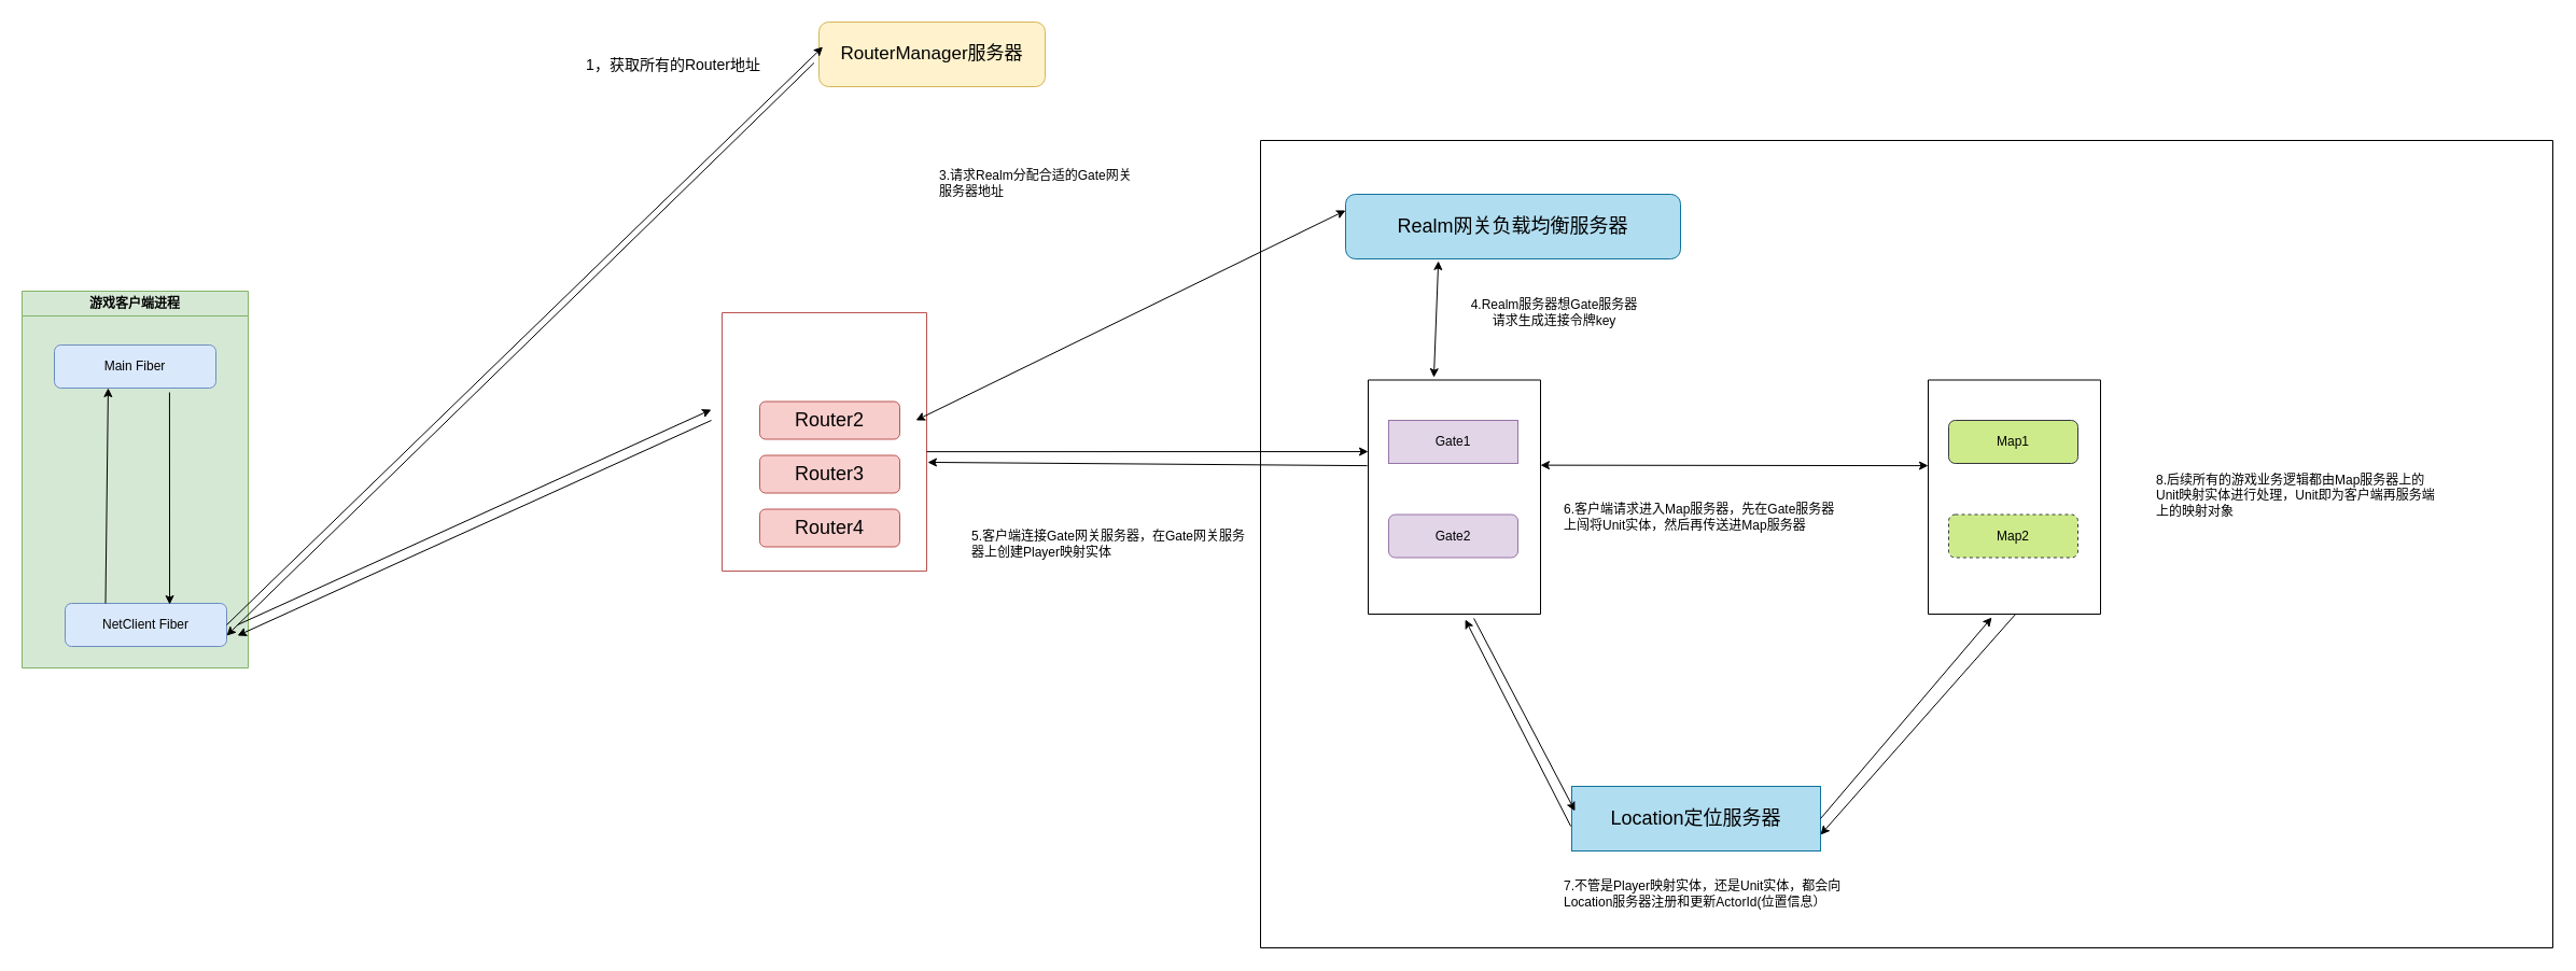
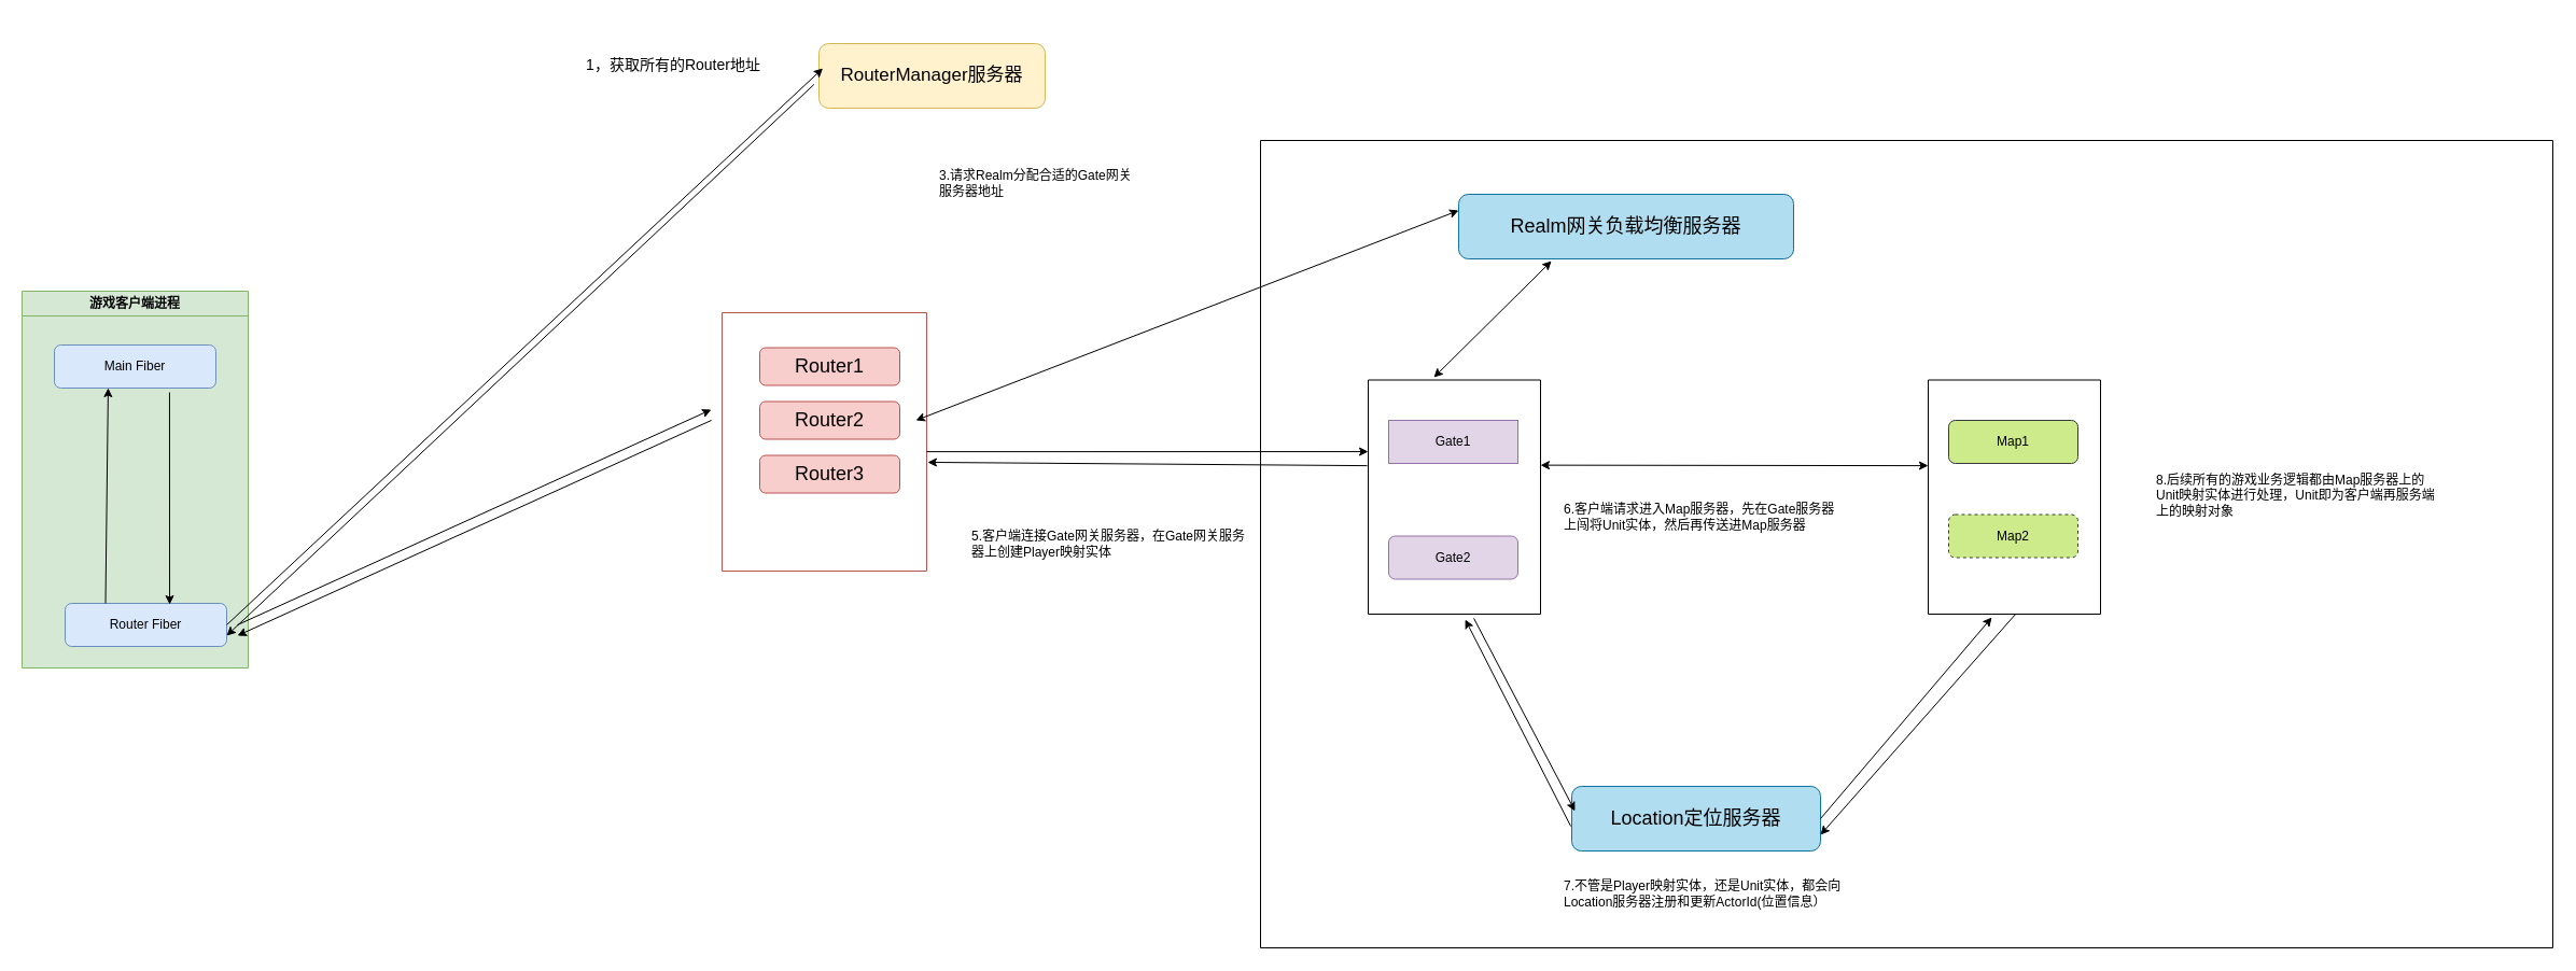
  <mxCell id="0" />
  <mxCell id="1" parent="0" />
  <mxCell id="2" value="游戏客户端进程" style="swimlane;whiteSpace=wrap;html=1;fillColor=#d5e8d4;strokeColor=#82b366;swimlaneFillColor=#D5E8D4;" vertex="1" parent="1"><mxGeometry x="20" y="270" width="210" height="350" as="geometry" /></mxCell>
  <mxCell id="3" value="Main Fiber" style="rounded=1;whiteSpace=wrap;html=1;fillColor=#dae8fc;strokeColor=#6c8ebf;" vertex="1" parent="2"><mxGeometry x="30" y="50" width="150" height="40" as="geometry" /></mxCell>
- <mxCell id="4" value="NetClient Fiber" style="rounded=1;whiteSpace=wrap;html=1;fillColor=#dae8fc;strokeColor=#6c8ebf;" vertex="1" parent="2"><mxGeometry x="40" y="290" width="150" height="40" as="geometry" /></mxCell>
+ <mxCell id="4" value="Router Fiber" style="rounded=1;whiteSpace=wrap;html=1;fillColor=#dae8fc;strokeColor=#6c8ebf;" vertex="1" parent="2"><mxGeometry x="40" y="290" width="150" height="40" as="geometry" /></mxCell>
  <mxCell id="5" value="" style="endArrow=classic;html=1;rounded=0;exitX=0.713;exitY=1.1;exitDx=0;exitDy=0;entryX=0.647;entryY=0.025;entryDx=0;entryDy=0;entryPerimeter=0;exitPerimeter=0;" edge="1" parent="2" source="3" target="4"><mxGeometry width="50" height="50" relative="1" as="geometry"><mxPoint x="78" y="250" as="sourcePoint" /><mxPoint x="80" y="110" as="targetPoint" /></mxGeometry></mxCell>
  <mxCell id="6" value="" style="endArrow=classic;html=1;rounded=0;exitX=0.25;exitY=0;exitDx=0;exitDy=0;entryX=0.333;entryY=1;entryDx=0;entryDy=0;entryPerimeter=0;" edge="1" parent="2" source="4" target="3"><mxGeometry width="50" height="50" relative="1" as="geometry"><mxPoint x="340" y="100" as="sourcePoint" /><mxPoint x="70" y="100" as="targetPoint" /></mxGeometry></mxCell>
- <mxCell id="7" value="RouterManager服务器" style="rounded=1;whiteSpace=wrap;html=1;fontSize=17;fillColor=#fff2cc;strokeColor=#d6b656;" vertex="1" parent="1"><mxGeometry x="760" y="20" width="210" height="60" as="geometry" /></mxCell>
+ <mxCell id="7" value="RouterManager服务器" style="rounded=1;whiteSpace=wrap;html=1;fontSize=17;fillColor=#fff2cc;strokeColor=#d6b656;" vertex="1" parent="1"><mxGeometry x="760" y="40" width="210" height="60" as="geometry" /></mxCell>
  <mxCell id="8" value="" style="endArrow=classic;html=1;rounded=0;exitX=1;exitY=0.5;exitDx=0;exitDy=0;entryX=0.017;entryY=0.383;entryDx=0;entryDy=0;entryPerimeter=0;" edge="1" parent="1" source="4" target="7"><mxGeometry width="50" height="50" relative="1" as="geometry"><mxPoint x="700" y="440" as="sourcePoint" /><mxPoint x="750" y="40" as="targetPoint" /></mxGeometry></mxCell>
  <mxCell id="9" value="" style="endArrow=classic;html=1;rounded=0;entryX=1;entryY=0.75;entryDx=0;entryDy=0;exitX=-0.022;exitY=0.633;exitDx=0;exitDy=0;exitPerimeter=0;" edge="1" parent="1" source="7" target="4"><mxGeometry width="50" height="50" relative="1" as="geometry"><mxPoint x="700" y="440" as="sourcePoint" /><mxPoint x="750" y="390" as="targetPoint" /></mxGeometry></mxCell>
  <mxCell id="10" value="1，获取所有的Router地址" style="text;html=1;align=center;verticalAlign=middle;whiteSpace=wrap;rounded=0;fontSize=14;" vertex="1" parent="1"><mxGeometry x="530" y="50" width="190" height="20" as="geometry" /></mxCell>
  <mxCell id="11" value="" style="swimlane;startSize=0;fillColor=#f8cecc;strokeColor=#b85450;" vertex="1" parent="1"><mxGeometry x="670" y="290" width="190" height="240" as="geometry" /></mxCell>
+ <mxCell id="12" value="Router1" style="rounded=1;whiteSpace=wrap;html=1;fillColor=#f8cecc;strokeColor=#b85450;fontSize=18;" vertex="1" parent="11"><mxGeometry x="35" y="32.5" width="130" height="35" as="geometry" /></mxCell>
  <mxCell id="13" value="Router2" style="rounded=1;whiteSpace=wrap;html=1;fillColor=#f8cecc;strokeColor=#b85450;fontSize=18;" vertex="1" parent="11"><mxGeometry x="35" y="82.5" width="130" height="35" as="geometry" /></mxCell>
  <mxCell id="14" value="Router3" style="rounded=1;whiteSpace=wrap;html=1;fillColor=#f8cecc;strokeColor=#b85450;fontSize=18;" vertex="1" parent="11"><mxGeometry x="35" y="132.5" width="130" height="35" as="geometry" /></mxCell>
- <mxCell id="15" value="Router4" style="rounded=1;whiteSpace=wrap;html=1;fillColor=#f8cecc;strokeColor=#b85450;fontSize=18;" vertex="1" parent="11"><mxGeometry x="35" y="182.5" width="130" height="35" as="geometry" /></mxCell>
  <mxCell id="16" value="" style="endArrow=classic;html=1;rounded=0;" edge="1" parent="1"><mxGeometry width="50" height="50" relative="1" as="geometry"><mxPoint x="220" y="580" as="sourcePoint" /><mxPoint x="660" y="380" as="targetPoint" /></mxGeometry></mxCell>
  <mxCell id="17" value="" style="endArrow=classic;html=1;rounded=0;" edge="1" parent="1"><mxGeometry width="50" height="50" relative="1" as="geometry"><mxPoint x="660" y="390" as="sourcePoint" /><mxPoint x="220" y="590" as="targetPoint" /></mxGeometry></mxCell>
  <mxCell id="18" value="" style="swimlane;startSize=0;" vertex="1" parent="1"><mxGeometry x="1170" y="130" width="1200" height="750" as="geometry" /></mxCell>
- <mxCell id="19" value="Realm网关负载均衡服务器" style="rounded=1;whiteSpace=wrap;html=1;fontSize=18;fillColor=#b1ddf0;strokeColor=#10739e;" vertex="1" parent="18"><mxGeometry x="79" y="50" width="311" height="60" as="geometry" /></mxCell>
+ <mxCell id="19" value="Realm网关负载均衡服务器" style="rounded=1;whiteSpace=wrap;html=1;fontSize=18;fillColor=#b1ddf0;strokeColor=#10739e;" vertex="1" parent="18"><mxGeometry x="184" y="50" width="311" height="60" as="geometry" /></mxCell>
  <mxCell id="20" value="" style="swimlane;startSize=0;fillColor=#9999FF;" vertex="1" parent="18"><mxGeometry x="100" y="222.5" width="160" height="217.5" as="geometry" /></mxCell>
  <mxCell id="21" value="Gate1" style="whiteSpace=wrap;html=1;fillColor=#e1d5e7;strokeColor=#9673a6;rounded=0;" vertex="1" parent="20"><mxGeometry x="19" y="37.5" width="120" height="40" as="geometry" /></mxCell>
- <mxCell id="22" value="Gate2" style="rounded=1;whiteSpace=wrap;html=1;fillColor=#e1d5e7;strokeColor=#9673a6;" vertex="1" parent="20"><mxGeometry x="19" y="125" width="120" height="40" as="geometry" /></mxCell>
+ <mxCell id="22" value="Gate2" style="rounded=1;whiteSpace=wrap;html=1;fillColor=#e1d5e7;strokeColor=#9673a6;" vertex="1" parent="20"><mxGeometry x="19" y="145" width="120" height="40" as="geometry" /></mxCell>
  <mxCell id="23" value="" style="swimlane;startSize=0;fillColor=#9999FF;" vertex="1" parent="18"><mxGeometry x="620" y="222.5" width="160" height="217.5" as="geometry" /></mxCell>
  <mxCell id="24" value="Map1" style="rounded=1;whiteSpace=wrap;html=1;fillColor=#cdeb8b;strokeColor=#36393d;" vertex="1" parent="23"><mxGeometry x="19" y="37.5" width="120" height="40" as="geometry" /></mxCell>
  <mxCell id="25" value="Map2" style="rounded=1;whiteSpace=wrap;html=1;fillColor=#cdeb8b;strokeColor=#36393d;dashed=1;" vertex="1" parent="23"><mxGeometry x="19" y="125" width="120" height="40" as="geometry" /></mxCell>
- <mxCell id="26" value="4.Realm服务器想Gate服务器请求生成连接令牌key" style="text;html=1;align=center;verticalAlign=middle;whiteSpace=wrap;rounded=0;" vertex="1" parent="18"><mxGeometry x="190" y="140" width="165.5" height="40" as="geometry" /></mxCell>
  <mxCell id="27" value="" style="endArrow=classic;startArrow=classic;html=1;rounded=0;entryX=0.381;entryY=-0.011;entryDx=0;entryDy=0;exitX=0.277;exitY=1.033;exitDx=0;exitDy=0;exitPerimeter=0;entryPerimeter=0;" edge="1" parent="18" source="19" target="20"><mxGeometry width="50" height="50" relative="1" as="geometry"><mxPoint x="78.997" y="112.5" as="sourcePoint" /><mxPoint x="208.47" y="222.5" as="targetPoint" /></mxGeometry></mxCell>
  <mxCell id="28" value="" style="endArrow=classic;startArrow=classic;html=1;rounded=0;entryX=0;entryY=0.366;entryDx=0;entryDy=0;entryPerimeter=0;" edge="1" parent="18" target="23"><mxGeometry width="50" height="50" relative="1" as="geometry"><mxPoint x="260" y="301.635" as="sourcePoint" /><mxPoint x="560" y="300.005" as="targetPoint" /></mxGeometry></mxCell>
  <mxCell id="29" value="6.客户端请求进入Map服务器，先在Gate服务器上闯将Unit实体，然后再传送进Map服务器" style="text;html=1;align=left;verticalAlign=middle;whiteSpace=wrap;rounded=0;" vertex="1" parent="18"><mxGeometry x="280" y="330" width="260" height="40" as="geometry" /></mxCell>
- <mxCell id="30" value="Location定位服务器" style="whiteSpace=wrap;html=1;fontSize=18;fillColor=#b1ddf0;strokeColor=#10739e;rounded=0;" vertex="1" parent="18"><mxGeometry x="289" y="600" width="231" height="60" as="geometry" /></mxCell>
+ <mxCell id="30" value="Location定位服务器" style="rounded=1;whiteSpace=wrap;html=1;fontSize=18;fillColor=#b1ddf0;strokeColor=#10739e;" vertex="1" parent="18"><mxGeometry x="289" y="600" width="231" height="60" as="geometry" /></mxCell>
  <mxCell id="31" value="" style="endArrow=classic;html=1;rounded=0;entryX=0.013;entryY=0.383;entryDx=0;entryDy=0;entryPerimeter=0;exitX=0.613;exitY=1.018;exitDx=0;exitDy=0;exitPerimeter=0;" edge="1" parent="18" source="20" target="30"><mxGeometry width="50" height="50" relative="1" as="geometry"><mxPoint x="170" y="480" as="sourcePoint" /><mxPoint x="220" y="430" as="targetPoint" /></mxGeometry></mxCell>
  <mxCell id="32" value="" style="endArrow=classic;html=1;rounded=0;exitX=-0.004;exitY=0.617;exitDx=0;exitDy=0;exitPerimeter=0;entryX=0.563;entryY=1.023;entryDx=0;entryDy=0;entryPerimeter=0;" edge="1" parent="18" source="30" target="20"><mxGeometry width="50" height="50" relative="1" as="geometry"><mxPoint x="170" y="480" as="sourcePoint" /><mxPoint x="220" y="430" as="targetPoint" /></mxGeometry></mxCell>
  <mxCell id="33" value="" style="endArrow=classic;html=1;rounded=0;entryX=0.369;entryY=1.014;entryDx=0;entryDy=0;entryPerimeter=0;exitX=1;exitY=0.5;exitDx=0;exitDy=0;" edge="1" parent="18" source="30" target="23"><mxGeometry width="50" height="50" relative="1" as="geometry"><mxPoint x="170" y="480" as="sourcePoint" /><mxPoint x="220" y="430" as="targetPoint" /></mxGeometry></mxCell>
  <mxCell id="34" value="" style="endArrow=classic;html=1;rounded=0;exitX=1;exitY=0.75;exitDx=0;exitDy=0;entryX=1;entryY=0.75;entryDx=0;entryDy=0;" edge="1" parent="18" target="30"><mxGeometry width="50" height="50" relative="1" as="geometry"><mxPoint x="701.11" y="440" as="sourcePoint" /><mxPoint x="669.999" y="545" as="targetPoint" /></mxGeometry></mxCell>
  <mxCell id="35" value="7.不管是Player映射实体，还是Unit实体，都会向Location服务器注册和更新ActorId(位置信息）" style="text;html=1;align=left;verticalAlign=middle;whiteSpace=wrap;rounded=0;" vertex="1" parent="18"><mxGeometry x="280" y="680" width="260" height="40" as="geometry" /></mxCell>
  <mxCell id="36" value="8.后续所有的游戏业务逻辑都由Map服务器上的Unit映射实体进行处理，Unit即为客户端再服务端上的映射对象" style="text;html=1;align=left;verticalAlign=middle;whiteSpace=wrap;rounded=0;" vertex="1" parent="18"><mxGeometry x="830" y="290" width="272" height="80" as="geometry" /></mxCell>
  <mxCell id="37" value="" style="endArrow=classic;startArrow=classic;html=1;rounded=0;entryX=0;entryY=0.25;entryDx=0;entryDy=0;" edge="1" parent="1" target="19"><mxGeometry width="50" height="50" relative="1" as="geometry"><mxPoint x="850" y="390" as="sourcePoint" /><mxPoint x="900" y="340" as="targetPoint" /></mxGeometry></mxCell>
  <mxCell id="38" value="3.请求Realm分配合适的Gate网关服务器地址" style="text;html=1;align=left;verticalAlign=middle;whiteSpace=wrap;rounded=0;" vertex="1" parent="1"><mxGeometry x="870" y="150" width="190" height="40" as="geometry" /></mxCell>
  <mxCell id="39" value="5.客户端连接Gate网关服务器，在Gate网关服务器上创建Player映射实体" style="text;html=1;align=left;verticalAlign=middle;whiteSpace=wrap;rounded=0;" vertex="1" parent="1"><mxGeometry x="900" y="485" width="260" height="40" as="geometry" /></mxCell>
  <mxCell id="40" value="" style="endArrow=classic;html=1;rounded=0;exitX=1;exitY=0.538;exitDx=0;exitDy=0;exitPerimeter=0;entryX=0;entryY=0.306;entryDx=0;entryDy=0;entryPerimeter=0;" edge="1" parent="1" source="11" target="20"><mxGeometry width="50" height="50" relative="1" as="geometry"><mxPoint x="1190" y="340" as="sourcePoint" /><mxPoint x="1240" y="290" as="targetPoint" /></mxGeometry></mxCell>
  <mxCell id="41" value="" style="endArrow=classic;html=1;rounded=0;entryX=1.005;entryY=0.579;entryDx=0;entryDy=0;entryPerimeter=0;exitX=-0.006;exitY=0.366;exitDx=0;exitDy=0;exitPerimeter=0;" edge="1" parent="1" source="20" target="11"><mxGeometry width="50" height="50" relative="1" as="geometry"><mxPoint x="1190" y="340" as="sourcePoint" /><mxPoint x="1240" y="290" as="targetPoint" /></mxGeometry></mxCell>
